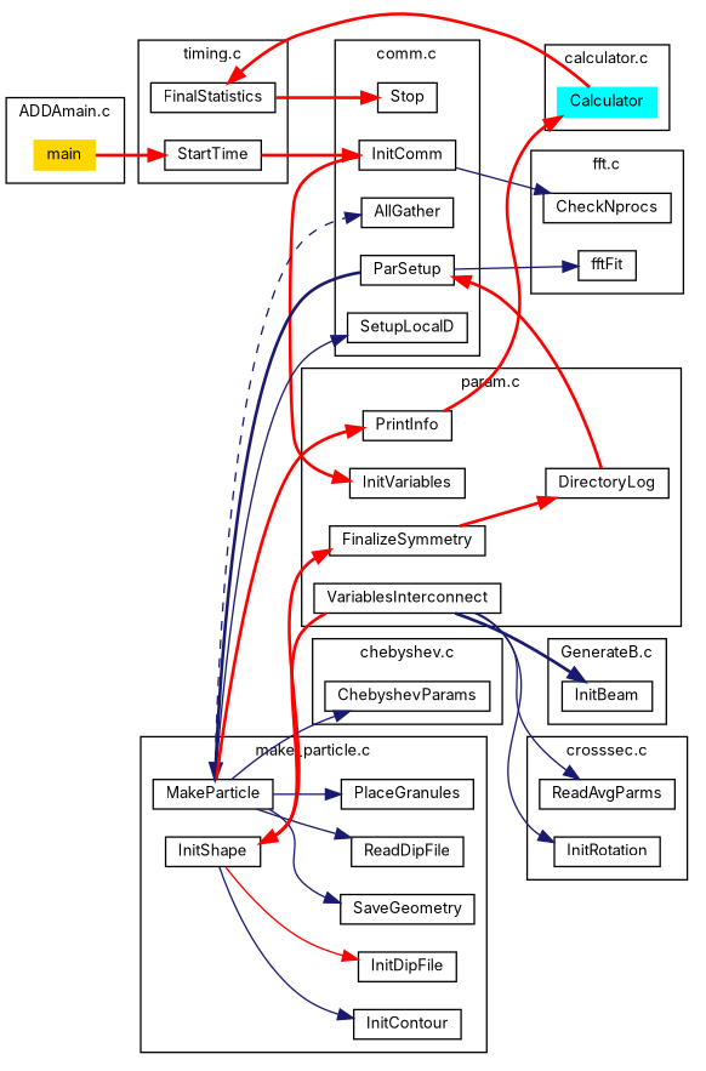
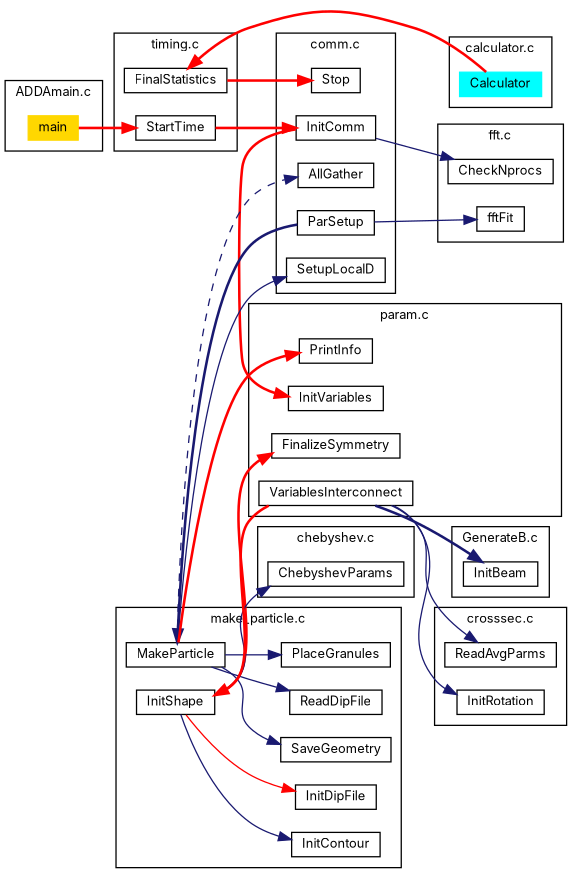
  digraph {
    fontname=Inter
    fontsize=10
    rankdir=LR
    ranksep=.35
    node [fontname=Inter fontsize=10 shape=box]
    edge [color=midnightblue fontname=Inter style=bold]
    StartTime [height=0.2 width=0.4]
    FinalStatistics [height=0.2 width=0.4]
    main [color=gold height=0.2 style=filled width=0.4]
    InitComm [height=0.2 width=0.4]
    ParSetup [height=0.2 width=0.4]
    SetupLocalD [height=0.2 width=0.4]
    Stop [height=0.2 width=0.4]
    AllGather [height=0.2 width=0.4]
    InitShape [height=0.2 width=0.4]
    InitDipFile [height=0.2 width=0.4]
    InitContour [height=0.2 width=0.4]
    MakeParticle [height=0.2 width=0.4]
    ReadDipFile [height=0.2 width=0.4]
    PlaceGranules [height=0.2 width=0.4]
    SaveGeometry [height=0.2 width=0.4]
    InitVariables [height=0.2 width=0.4]
    VariablesInterconnect [height=0.2 width=0.4]
    FinalizeSymmetry [height=0.2 width=0.4]
-   DirectoryLog [height=0.2 width=0.4]
    PrintInfo [height=0.2 width=0.4]
    Calculator [color=cyan height=0.2 style=filled width=0.4]
    InitBeam [height=0.2 width=0.4]
    ReadAvgParms [height=0.2 width=0.4]
    InitRotation [height=0.2 width=0.4]
    ChebyshevParams [height=0.2 width=0.4]
    fftFit [height=0.2 width=0.4]
    CheckNprocs [height=0.2 width=0.4]
    subgraph cluster_1 {
      label="timing.c"
      StartTime
      FinalStatistics
    }
    subgraph cluster_2 {
      label="ADDAmain.c"
      main
    }
    subgraph cluster_3 {
      label="comm.c"
      InitComm
      ParSetup
      SetupLocalD
      Stop
      AllGather
    }
    subgraph cluster_4 {
      label="make_particle.c"
      InitShape
      InitDipFile
      InitContour
      MakeParticle
      ReadDipFile
      PlaceGranules
      SaveGeometry
    }
    subgraph cluster_5 {
      label="param.c"
      InitVariables
      VariablesInterconnect
      FinalizeSymmetry
-     DirectoryLog
      PrintInfo
    }
    subgraph cluster_6 {
      label="calculator.c"
      Calculator
    }
    subgraph cluster_7 {
      label="GenerateB.c"
      InitBeam
    }
    subgraph cluster_8 {
      label="crosssec.c"
      ReadAvgParms
      InitRotation
    }
    subgraph cluster_9 {
      label="chebyshev.c"
      ChebyshevParams
    }
    subgraph cluster_10 {
      label="fft.c"
      fftFit
      CheckNprocs
    }
    StartTime -> InitComm [color=red]
    FinalStatistics -> Stop [color=red]
    main -> StartTime [color=red]
    InitComm -> InitVariables [color=red]
    InitComm -> CheckNprocs [style=""]
    ParSetup -> MakeParticle
    ParSetup -> fftFit [style=""]
    InitShape -> InitDipFile [color=red style=""]
    InitShape -> InitContour [style=""]
    InitShape -> FinalizeSymmetry [color=red]
-   MakeParticle -> ChebyshevParams [style=""]
+   InitShape -> ChebyshevParams [style=""]
    MakeParticle -> SetupLocalD [style=""]
    MakeParticle -> AllGather [style=dashed]
    MakeParticle -> ReadDipFile [style=""]
    MakeParticle -> PlaceGranules [style=""]
    MakeParticle -> SaveGeometry [style=""]
    MakeParticle -> PrintInfo [color=red]
    VariablesInterconnect -> InitShape [color=red]
    VariablesInterconnect -> InitBeam
    VariablesInterconnect -> ReadAvgParms [style=""]
    VariablesInterconnect -> InitRotation [style=""]
-   FinalizeSymmetry -> DirectoryLog [color=red]
-   DirectoryLog -> ParSetup [color=red]
-   PrintInfo -> Calculator [color=red]
    Calculator -> FinalStatistics [color=red]
  }
